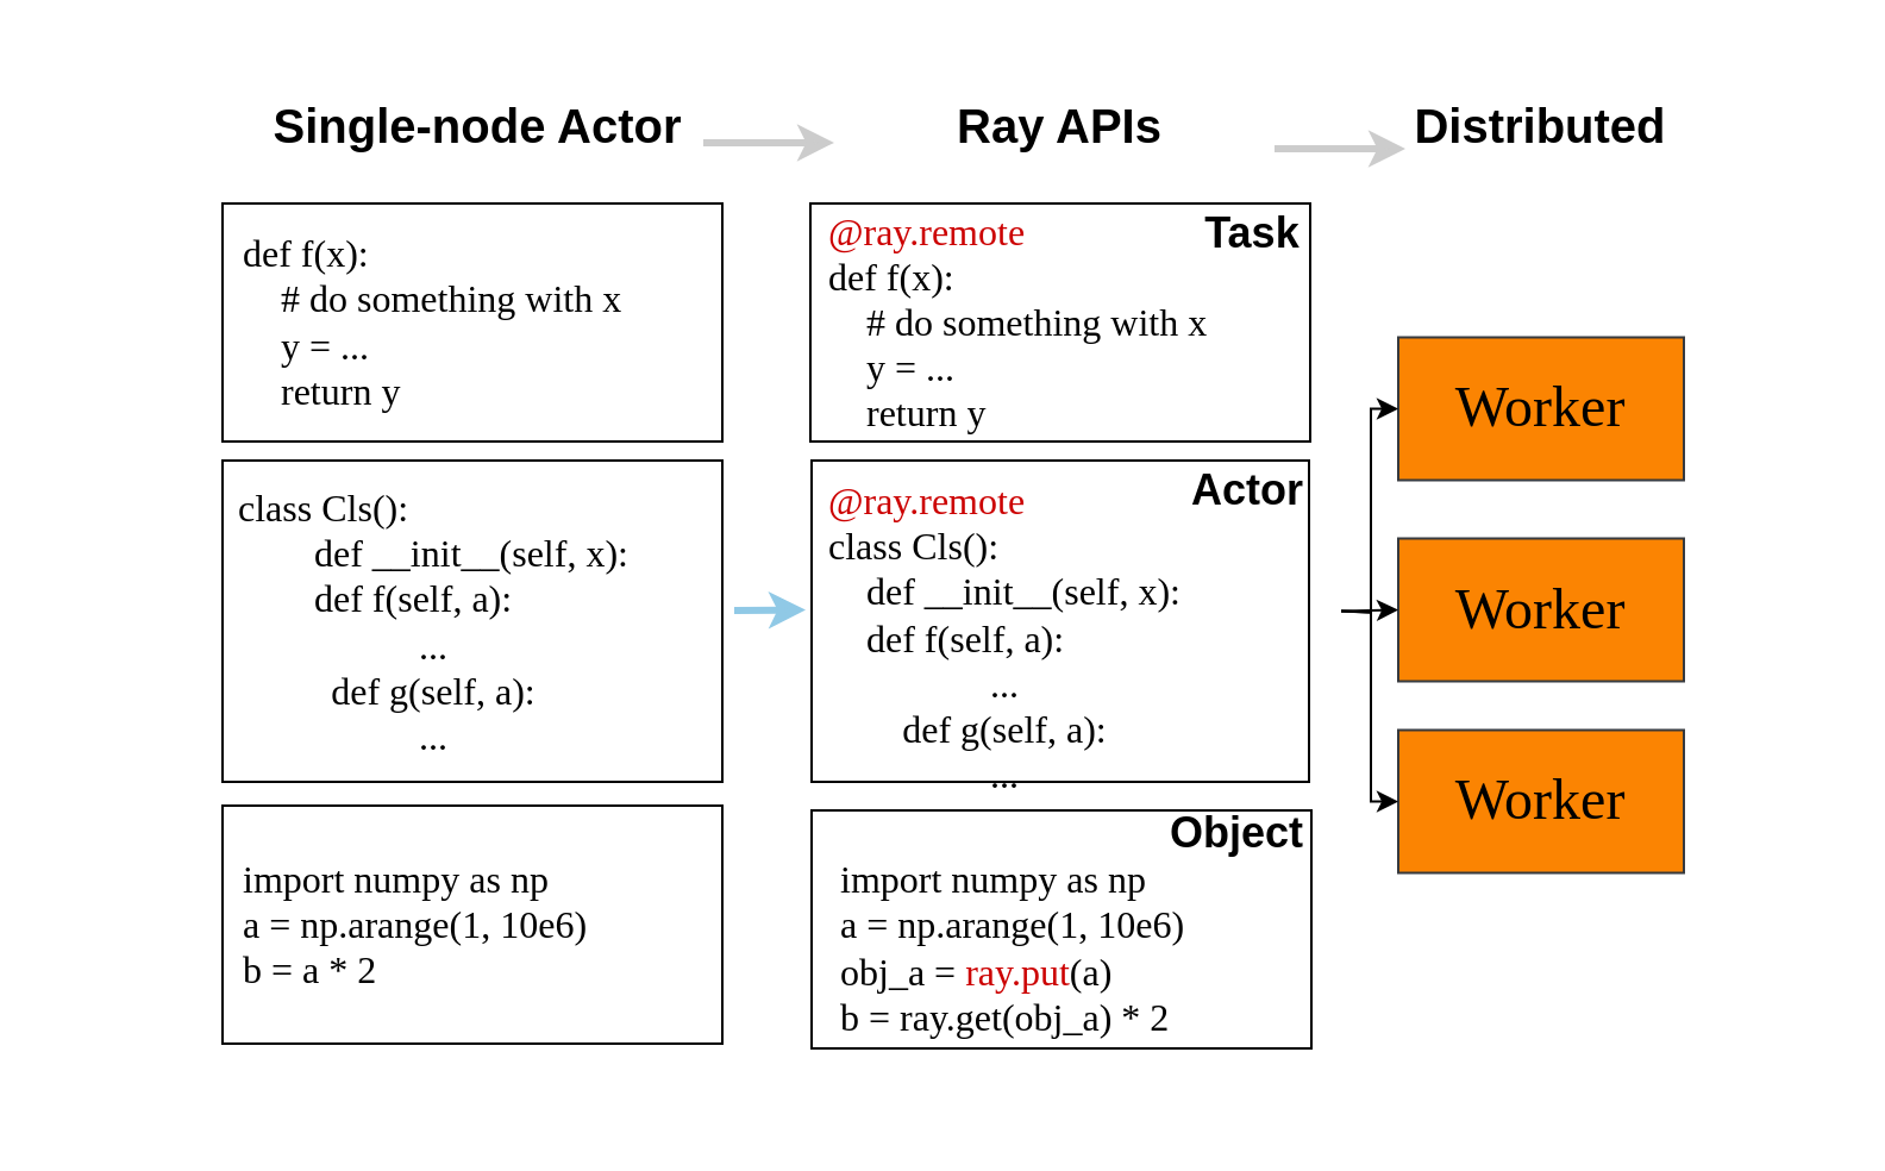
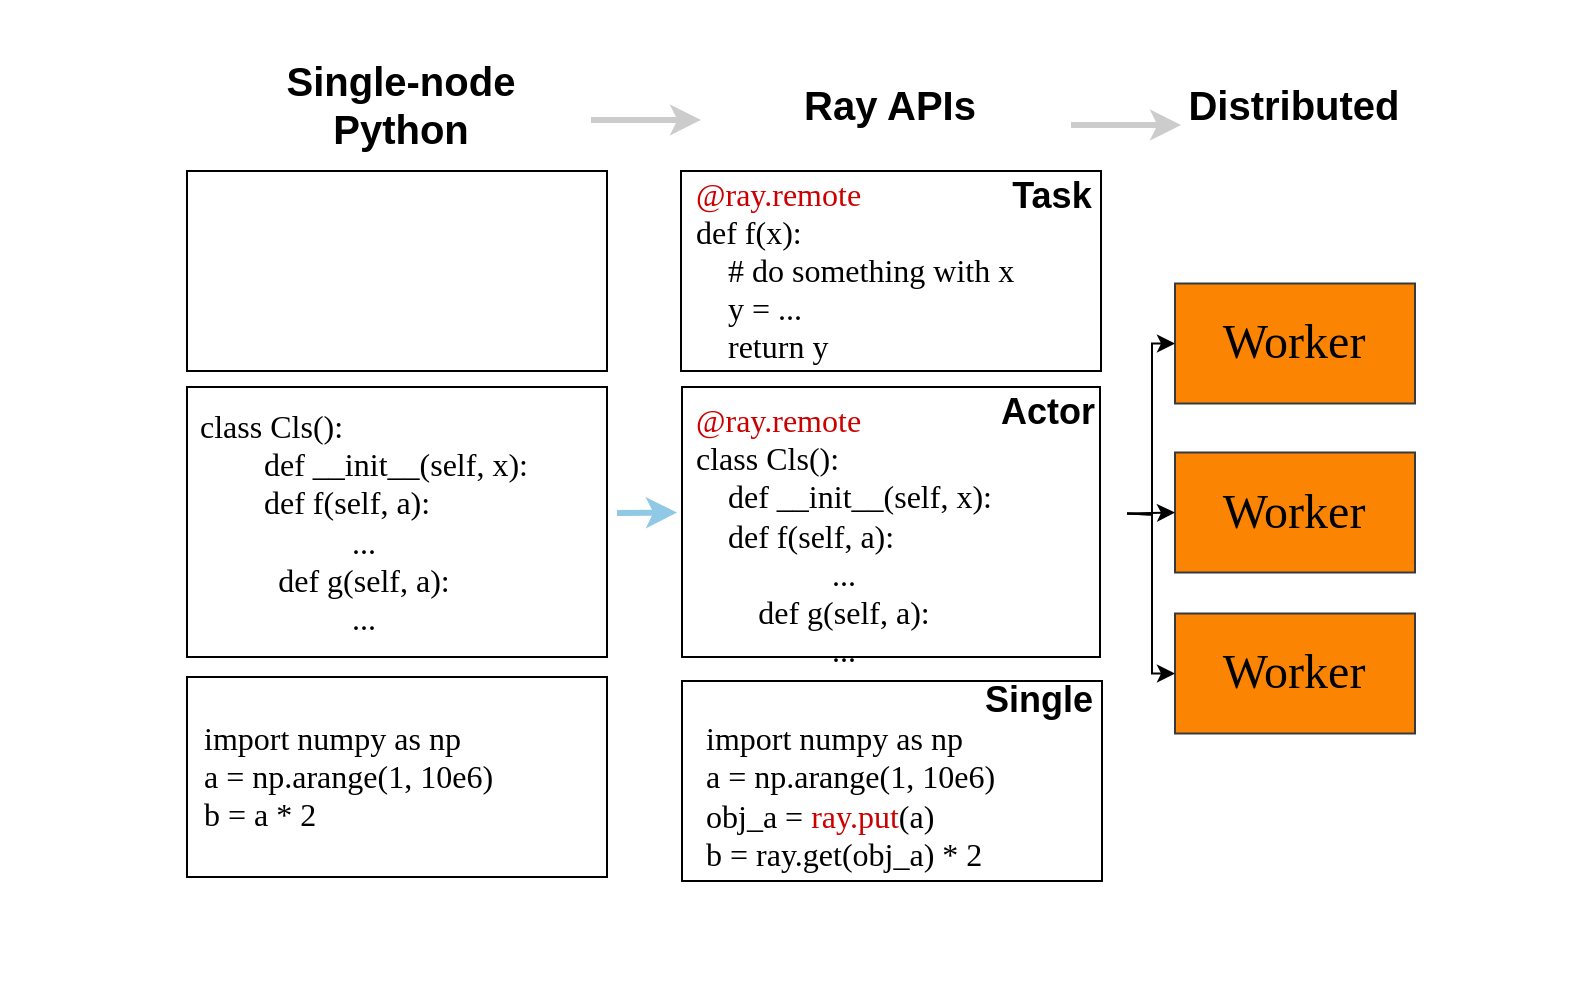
  <mxCell id="0" />
  <mxCell id="1" parent="0" />
  <mxCell id="2" value="&lt;font face=&quot;Comic Sans MS&quot;&gt;&lt;br&gt;&lt;/font&gt;" style="rounded=0;whiteSpace=wrap;html=1;strokeColor=#000000;align=left;" parent="1" vertex="1"><mxGeometry x="93" y="85" width="210" height="100" as="geometry" /></mxCell>
  <mxCell id="3" value="&lt;font face=&quot;Comic Sans MS&quot;&gt;&lt;br&gt;&lt;/font&gt;" style="rounded=0;whiteSpace=wrap;html=1;strokeColor=#000000;align=left;" parent="1" vertex="1"><mxGeometry x="93" y="338" width="210" height="100" as="geometry" /></mxCell>
  <mxCell id="4" value="&lt;font face=&quot;Comic Sans MS&quot;&gt;&lt;br&gt;&lt;/font&gt;" style="rounded=0;whiteSpace=wrap;html=1;strokeColor=#000000;align=left;" parent="1" vertex="1"><mxGeometry x="93" y="193" width="210" height="135" as="geometry" /></mxCell>
  <mxCell id="5" value="" style="rounded=0;whiteSpace=wrap;html=1;strokeColor=none;fillColor=none;" parent="1" vertex="1"><mxGeometry x="20" y="20" width="750" height="450" as="geometry" /></mxCell>
- <mxCell id="6" value="&lt;font face=&quot;Helvetica&quot; style=&quot;font-size: 20px;&quot;&gt;&lt;b style=&quot;font-size: 20px;&quot;&gt;Single-node Actor&lt;/b&gt;&lt;/font&gt;" style="text;html=1;strokeColor=none;fillColor=none;align=center;verticalAlign=middle;whiteSpace=wrap;rounded=0;fontSize=20;" parent="1" vertex="1"><mxGeometry x="110.5" y="37" width="179" height="30" as="geometry" /></mxCell>
+ <mxCell id="6" value="&lt;font face=&quot;Helvetica&quot; style=&quot;font-size: 20px;&quot;&gt;&lt;b style=&quot;font-size: 20px;&quot;&gt;Single-node Python&lt;/b&gt;&lt;/font&gt;" style="text;html=1;strokeColor=none;fillColor=none;align=center;verticalAlign=middle;whiteSpace=wrap;rounded=0;fontSize=20;" parent="1" vertex="1"><mxGeometry x="110.5" y="37" width="179" height="30" as="geometry" /></mxCell>
  <mxCell id="7" value="&lt;font face=&quot;Helvetica&quot; style=&quot;font-size: 20px;&quot;&gt;&lt;b style=&quot;font-size: 20px;&quot;&gt;Ray APIs&lt;/b&gt;&lt;/font&gt;" style="text;html=1;strokeColor=none;fillColor=none;align=center;verticalAlign=middle;whiteSpace=wrap;rounded=0;fontSize=20;" parent="1" vertex="1"><mxGeometry x="377" y="37" width="136" height="30" as="geometry" /></mxCell>
- <mxCell id="8" value="&lt;font face=&quot;Garamond&quot; style=&quot;font-size: 16px;&quot;&gt;def f(x):&lt;br style=&quot;border-color: var(--border-color);&quot;&gt;&lt;span style=&quot;border-color: var(--border-color);&quot;&gt;&lt;span style=&quot;white-space: pre;&quot;&gt;&amp;nbsp;&amp;nbsp;&amp;nbsp;&amp;nbsp;&lt;/span&gt;&lt;/span&gt;# do something with x&lt;br style=&quot;border-color: var(--border-color);&quot;&gt;&lt;span style=&quot;border-color: var(--border-color);&quot;&gt;&lt;span style=&quot;white-space: pre;&quot;&gt;&amp;nbsp;&amp;nbsp;&amp;nbsp;&amp;nbsp;&lt;/span&gt;&lt;/span&gt;y = ...&lt;br style=&quot;border-color: var(--border-color);&quot;&gt;&lt;span style=&quot;border-color: var(--border-color);&quot;&gt;&lt;span style=&quot;white-space: pre;&quot;&gt;&amp;nbsp;&amp;nbsp;&amp;nbsp;&amp;nbsp;&lt;/span&gt;&lt;/span&gt;return y&lt;/font&gt;" style="text;html=1;strokeColor=none;fillColor=none;align=left;verticalAlign=middle;whiteSpace=wrap;rounded=0;" parent="1" vertex="1"><mxGeometry x="100" y="87.5" width="200" height="95" as="geometry" /></mxCell>
  <mxCell id="9" value="&lt;font face=&quot;Garamond&quot; style=&quot;font-size: 16px;&quot;&gt;&lt;span style=&quot;&quot;&gt;class Cls():&lt;br&gt;&lt;/span&gt;&lt;span style=&quot;white-space: pre;&quot;&gt;&#09;&lt;/span&gt;def __init__(self, x):&lt;br&gt;&lt;span style=&quot;white-space: pre;&quot;&gt;&#09;&lt;/span&gt;def f(self, a):&lt;br&gt;&lt;div style=&quot;text-align: center;&quot;&gt;&lt;span style=&quot;background-color: initial;&quot;&gt;...&lt;/span&gt;&lt;/div&gt;&lt;div style=&quot;text-align: center;&quot;&gt;&lt;span style=&quot;background-color: initial;&quot;&gt;def g(self, a):&lt;/span&gt;&lt;/div&gt;&lt;div style=&quot;text-align: center;&quot;&gt;&lt;span style=&quot;background-color: initial;&quot;&gt;...&lt;/span&gt;&lt;/div&gt;&lt;/font&gt;" style="text;html=1;strokeColor=none;fillColor=none;align=left;verticalAlign=middle;whiteSpace=wrap;rounded=0;" parent="1" vertex="1"><mxGeometry x="98" y="204.5" width="200" height="112" as="geometry" /></mxCell>
  <mxCell id="10" value="&lt;span style=&quot;font-size: 16px;&quot;&gt;&lt;font style=&quot;font-size: 16px;&quot; face=&quot;Garamond&quot;&gt;import numpy as np&lt;br&gt;a = np.arange(1, 10e6)&lt;br&gt;b = a * 2&lt;/font&gt;&lt;br&gt;&lt;/span&gt;" style="text;html=1;strokeColor=none;fillColor=none;align=left;verticalAlign=middle;whiteSpace=wrap;rounded=0;" parent="1" vertex="1"><mxGeometry x="100" y="340.5" width="200" height="95" as="geometry" /></mxCell>
  <mxCell id="11" value="&lt;font face=&quot;Comic Sans MS&quot;&gt;&lt;br&gt;&lt;/font&gt;" style="rounded=0;whiteSpace=wrap;html=1;strokeColor=#000000;align=left;" parent="1" vertex="1"><mxGeometry x="340" y="85" width="210" height="100" as="geometry" /></mxCell>
  <mxCell id="12" value="&lt;font face=&quot;Garamond&quot; style=&quot;font-size: 16px;&quot;&gt;&lt;font style=&quot;font-size: 16px;&quot; color=&quot;#cc0000&quot;&gt;@ray.remote&lt;/font&gt;&lt;br&gt;def f(x):&lt;br style=&quot;border-color: var(--border-color);&quot;&gt;&lt;span style=&quot;border-color: var(--border-color);&quot;&gt;&lt;span style=&quot;white-space: pre;&quot;&gt;&amp;nbsp;&amp;nbsp;&amp;nbsp;&amp;nbsp;&lt;/span&gt;&lt;/span&gt;# do something with x&lt;br style=&quot;border-color: var(--border-color);&quot;&gt;&lt;span style=&quot;border-color: var(--border-color);&quot;&gt;&lt;span style=&quot;white-space: pre;&quot;&gt;&amp;nbsp;&amp;nbsp;&amp;nbsp;&amp;nbsp;&lt;/span&gt;&lt;/span&gt;y = ...&lt;br style=&quot;border-color: var(--border-color);&quot;&gt;&lt;span style=&quot;border-color: var(--border-color);&quot;&gt;&lt;span style=&quot;white-space: pre;&quot;&gt;&amp;nbsp;&amp;nbsp;&amp;nbsp;&amp;nbsp;&lt;/span&gt;&lt;/span&gt;return y&lt;/font&gt;" style="text;html=1;strokeColor=none;fillColor=none;align=left;verticalAlign=middle;whiteSpace=wrap;rounded=0;" parent="1" vertex="1"><mxGeometry x="345.5" y="87.5" width="200" height="95" as="geometry" /></mxCell>
  <mxCell id="13" value="&lt;font face=&quot;Comic Sans MS&quot;&gt;&lt;br&gt;&lt;/font&gt;" style="rounded=0;whiteSpace=wrap;html=1;strokeColor=#000000;align=left;" parent="1" vertex="1"><mxGeometry x="340.5" y="193" width="209" height="135" as="geometry" /></mxCell>
  <mxCell id="14" value="&lt;font face=&quot;Garamond&quot; style=&quot;font-size: 16px;&quot;&gt;&lt;font style=&quot;font-size: 16px;&quot;&gt;&lt;br&gt;&lt;/font&gt;&lt;span style=&quot;color: rgb(204, 0, 0);&quot;&gt;@ray.remote&lt;/span&gt;&lt;font style=&quot;font-size: 16px;&quot;&gt;&lt;br&gt;class Cls():&lt;br&gt;&lt;span style=&quot;white-space: pre;&quot;&gt;&amp;nbsp;&amp;nbsp;&amp;nbsp;&amp;nbsp;&lt;/span&gt;def __init__(self, x):&lt;br&gt;&lt;span style=&quot;white-space: pre;&quot;&gt;&amp;nbsp;&amp;nbsp;&amp;nbsp;&amp;nbsp;&lt;/span&gt;def f(self, a):&lt;br&gt;&lt;div style=&quot;text-align: center;&quot;&gt;&lt;span style=&quot;background-color: initial;&quot;&gt;...&lt;/span&gt;&lt;/div&gt;&lt;div style=&quot;text-align: center;&quot;&gt;&lt;span style=&quot;background-color: initial;&quot;&gt;def g(self, a):&lt;/span&gt;&lt;/div&gt;&lt;div style=&quot;text-align: center;&quot;&gt;&lt;span style=&quot;background-color: initial;&quot;&gt;...&lt;/span&gt;&lt;/div&gt;&lt;/font&gt;&lt;/font&gt;" style="text;html=1;strokeColor=none;fillColor=none;align=left;verticalAlign=middle;whiteSpace=wrap;rounded=0;" parent="1" vertex="1"><mxGeometry x="345.5" y="201" width="200" height="114" as="geometry" /></mxCell>
  <mxCell id="15" value="&lt;font face=&quot;Comic Sans MS&quot;&gt;&lt;br&gt;&lt;/font&gt;" style="rounded=0;whiteSpace=wrap;html=1;strokeColor=#000000;align=left;" parent="1" vertex="1"><mxGeometry x="340.5" y="340" width="210" height="100" as="geometry" /></mxCell>
  <mxCell id="16" value="&lt;font style=&quot;font-size: 16px;&quot;&gt;&lt;font face=&quot;Garamond&quot;&gt;&lt;font style=&quot;font-size: 16px;&quot;&gt;import numpy as np&lt;/font&gt;&lt;br&gt;a = np.arange(1, 10e6)&lt;br&gt;obj_a = &lt;font color=&quot;#cc0000&quot;&gt;ray.put&lt;/font&gt;(a)&lt;br&gt;b = ray.get(obj_a) * 2&lt;/font&gt;&lt;br&gt;&lt;/font&gt;" style="text;html=1;strokeColor=none;fillColor=none;align=left;verticalAlign=middle;whiteSpace=wrap;rounded=0;" parent="1" vertex="1"><mxGeometry x="350.5" y="350" width="200" height="95" as="geometry" /></mxCell>
  <mxCell id="17" value="" style="endArrow=classic;html=1;rounded=0;strokeWidth=3;strokeColor=#CCCCCC;" parent="1" edge="1"><mxGeometry width="50" height="50" relative="1" as="geometry"><mxPoint x="295" y="59.47" as="sourcePoint" /><mxPoint x="350" y="59.47" as="targetPoint" /></mxGeometry></mxCell>
  <mxCell id="18" value="" style="endArrow=classic;html=1;rounded=0;strokeWidth=3;strokeColor=#CCCCCC;" parent="1" edge="1"><mxGeometry width="50" height="50" relative="1" as="geometry"><mxPoint x="535" y="62" as="sourcePoint" /><mxPoint x="590" y="62" as="targetPoint" /></mxGeometry></mxCell>
  <mxCell id="19" value="" style="endArrow=classic;html=1;rounded=0;strokeWidth=3;fontColor=#90C9E6;strokeColor=#90C9E6;entryX=0;entryY=0.5;entryDx=0;entryDy=0;" parent="1" edge="1"><mxGeometry width="50" height="50" relative="1" as="geometry"><mxPoint x="308" y="256" as="sourcePoint" /><mxPoint x="338" y="255.75" as="targetPoint" /></mxGeometry></mxCell>
  <mxCell id="20" value="Worker" style="rounded=0;whiteSpace=wrap;html=1;fontSize=24;fillColor=#FB8402;strokeColor=#36393d;fontFamily=Times New Roman;" parent="1" vertex="1"><mxGeometry x="587" y="141.25" width="120" height="60" as="geometry" /></mxCell>
  <mxCell id="21" value="Worker" style="rounded=0;whiteSpace=wrap;html=1;fontSize=24;fillColor=#FB8402;strokeColor=#36393d;fontFamily=Times New Roman;" parent="1" vertex="1"><mxGeometry x="587" y="225.75" width="120" height="60" as="geometry" /></mxCell>
  <mxCell id="22" value="Worker" style="rounded=0;whiteSpace=wrap;html=1;fontSize=24;fillColor=#FB8402;strokeColor=#36393d;fontFamily=Times New Roman;" parent="1" vertex="1"><mxGeometry x="587" y="306.25" width="120" height="60" as="geometry" /></mxCell>
  <mxCell id="23" value="" style="endArrow=classic;html=1;rounded=0;exitX=1;exitY=0.5;exitDx=0;exitDy=0;entryX=0;entryY=0.5;entryDx=0;entryDy=0;edgeStyle=orthogonalEdgeStyle;" parent="1" target="20" edge="1"><mxGeometry width="50" height="50" relative="1" as="geometry"><mxPoint x="563" y="256.25" as="sourcePoint" /><mxPoint x="889" y="216.25" as="targetPoint" /></mxGeometry></mxCell>
  <mxCell id="24" value="" style="endArrow=classic;html=1;rounded=0;exitX=1;exitY=0.5;exitDx=0;exitDy=0;entryX=0;entryY=0.5;entryDx=0;entryDy=0;" parent="1" target="21" edge="1"><mxGeometry width="50" height="50" relative="1" as="geometry"><mxPoint x="563" y="256.25" as="sourcePoint" /><mxPoint x="597" y="181.25" as="targetPoint" /></mxGeometry></mxCell>
  <mxCell id="25" value="" style="endArrow=classic;html=1;rounded=0;exitX=1;exitY=0.5;exitDx=0;exitDy=0;entryX=0;entryY=0.5;entryDx=0;entryDy=0;edgeStyle=orthogonalEdgeStyle;" parent="1" target="22" edge="1"><mxGeometry width="50" height="50" relative="1" as="geometry"><mxPoint x="563" y="256.25" as="sourcePoint" /><mxPoint x="991" y="220.25" as="targetPoint" /></mxGeometry></mxCell>
  <mxCell id="26" value="&lt;font face=&quot;Helvetica&quot; style=&quot;font-size: 18px;&quot;&gt;&lt;b&gt;Task&lt;/b&gt;&lt;/font&gt;" style="text;html=1;strokeColor=none;fillColor=none;align=center;verticalAlign=middle;whiteSpace=wrap;rounded=0;" parent="1" vertex="1"><mxGeometry x="496" y="83" width="60" height="30" as="geometry" /></mxCell>
  <mxCell id="27" value="&lt;font face=&quot;Helvetica&quot; style=&quot;font-size: 18px;&quot;&gt;&lt;b&gt;Actor&lt;/b&gt;&lt;/font&gt;" style="text;html=1;strokeColor=none;fillColor=none;align=center;verticalAlign=middle;whiteSpace=wrap;rounded=0;" parent="1" vertex="1"><mxGeometry x="494" y="190.75" width="60" height="30" as="geometry" /></mxCell>
- <mxCell id="28" value="&lt;span style=&quot;font-size: 18px;&quot;&gt;&lt;font face=&quot;Helvetica&quot;&gt;&lt;b&gt;Object&lt;/b&gt;&lt;/font&gt;&lt;br&gt;&lt;/span&gt;" style="text;html=1;strokeColor=none;fillColor=none;align=center;verticalAlign=middle;whiteSpace=wrap;rounded=0;" parent="1" vertex="1"><mxGeometry x="465" y="333" width="108.5" height="33.25" as="geometry" /></mxCell>
+ <mxCell id="28" value="&lt;span style=&quot;font-size: 18px;&quot;&gt;&lt;font face=&quot;Helvetica&quot;&gt;&lt;b&gt;Single&lt;/b&gt;&lt;/font&gt;&lt;br&gt;&lt;/span&gt;" style="text;html=1;strokeColor=none;fillColor=none;align=center;verticalAlign=middle;whiteSpace=wrap;rounded=0;" parent="1" vertex="1"><mxGeometry x="465" y="333" width="108.5" height="33.25" as="geometry" /></mxCell>
  <mxCell id="29" value="&lt;span style=&quot;font-size: 20px;&quot;&gt;&lt;b style=&quot;font-size: 20px;&quot;&gt;Distributed&lt;/b&gt;&lt;/span&gt;" style="text;html=1;strokeColor=none;fillColor=none;align=center;verticalAlign=middle;whiteSpace=wrap;rounded=0;fontSize=20;" vertex="1" parent="1"><mxGeometry x="579" y="37" width="136" height="30" as="geometry" /></mxCell>
